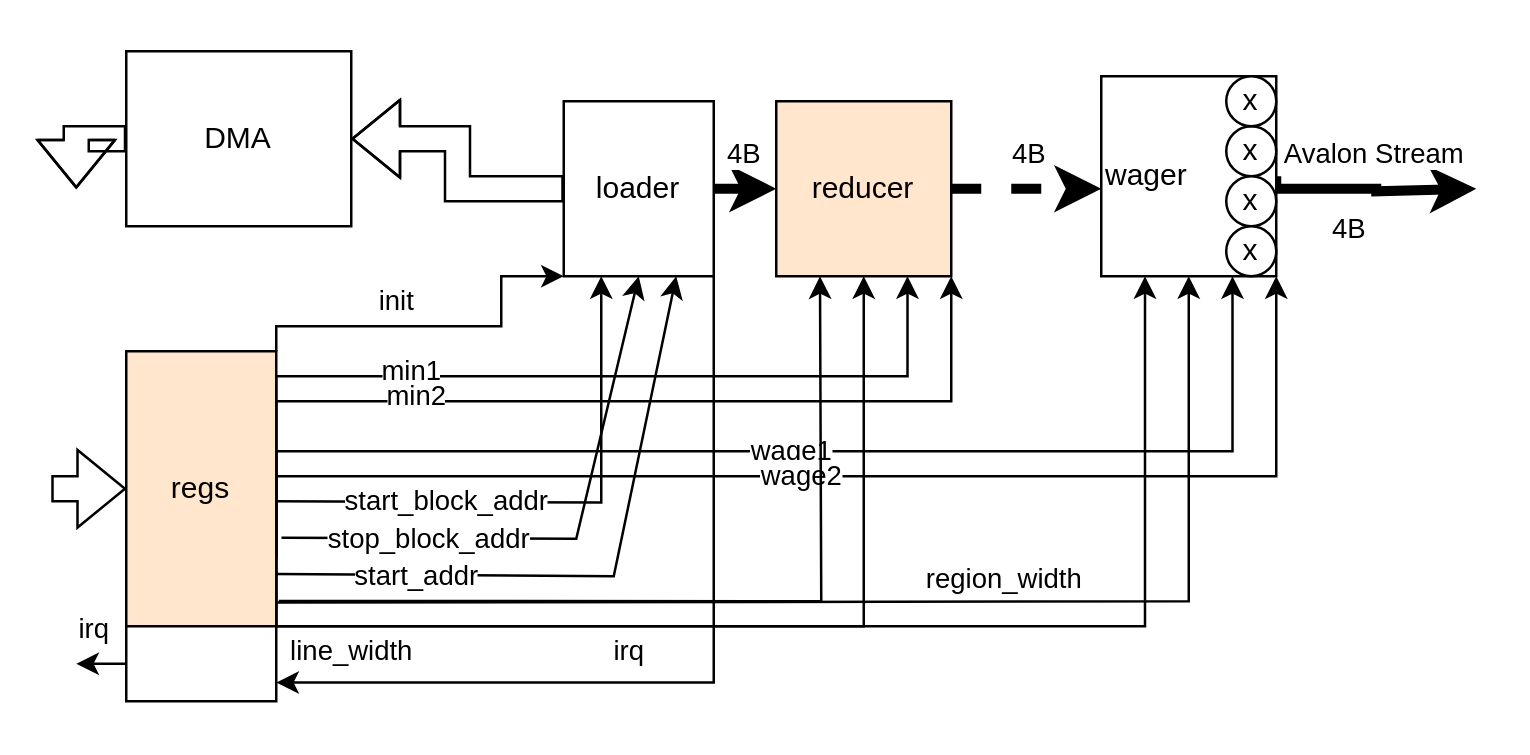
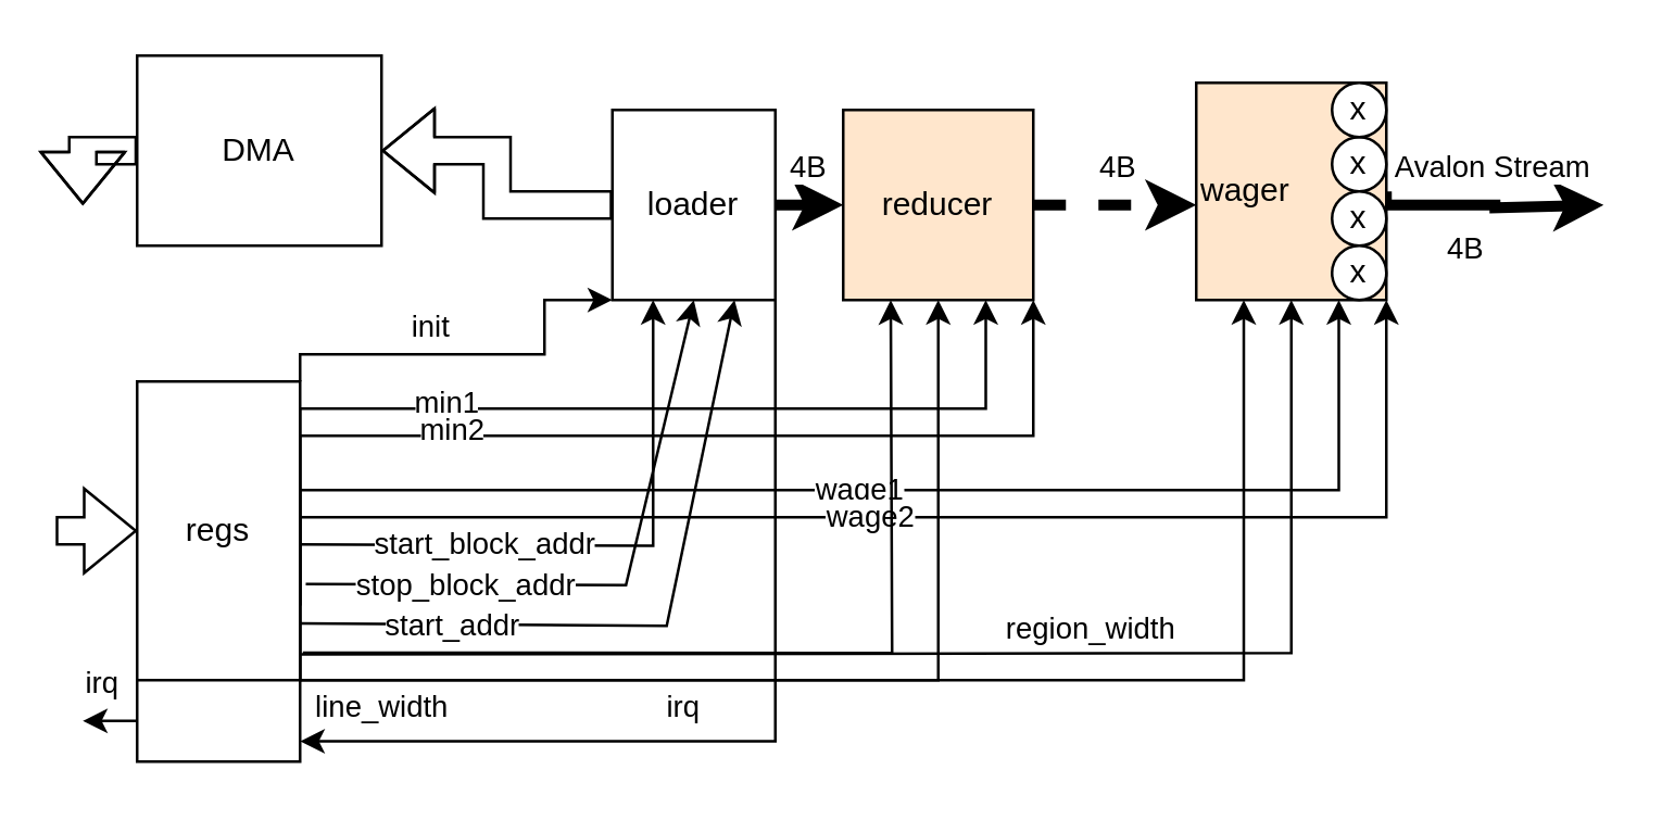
  <mxCell id="0" />
  <mxCell id="1" parent="0" />
  <mxCell id="2" style="edgeStyle=orthogonalEdgeStyle;rounded=0;orthogonalLoop=1;jettySize=auto;html=1;exitX=0;exitY=0.5;exitDx=0;exitDy=0;shape=flexArrow;" edge="1" parent="1" source="3"><mxGeometry relative="1" as="geometry"><mxPoint x="30" y="74.958" as="targetPoint" /></mxGeometry></mxCell>
  <mxCell id="3" value="DMA" style="rounded=0;whiteSpace=wrap;html=1;" vertex="1" parent="1"><mxGeometry x="50" y="20" width="90" height="70" as="geometry" /></mxCell>
  <mxCell id="4" value="init" style="edgeStyle=orthogonalEdgeStyle;rounded=0;orthogonalLoop=1;jettySize=auto;html=1;exitX=1;exitY=0;exitDx=0;exitDy=0;entryX=0;entryY=1;entryDx=0;entryDy=0;" edge="1" parent="1" source="14" target="20"><mxGeometry x="-0.2" y="10" relative="1" as="geometry"><Array as="points"><mxPoint x="110" y="130" /><mxPoint x="200" y="130" /></Array><mxPoint as="offset" /></mxGeometry></mxCell>
  <mxCell id="5" style="edgeStyle=orthogonalEdgeStyle;rounded=0;orthogonalLoop=1;jettySize=auto;html=1;exitX=1;exitY=0.75;exitDx=0;exitDy=0;entryX=0.75;entryY=1;entryDx=0;entryDy=0;" edge="1" parent="1" source="14" target="23"><mxGeometry relative="1" as="geometry"><Array as="points"><mxPoint x="110" y="150" /><mxPoint x="363" y="150" /></Array></mxGeometry></mxCell>
  <mxCell id="6" value="min1" style="edgeLabel;html=1;align=center;verticalAlign=middle;resizable=0;points=[];" vertex="1" connectable="0" parent="5"><mxGeometry x="-0.308" y="3" relative="1" as="geometry"><mxPoint as="offset" /></mxGeometry></mxCell>
  <mxCell id="7" style="edgeStyle=orthogonalEdgeStyle;rounded=0;orthogonalLoop=1;jettySize=auto;html=1;exitX=1;exitY=1;exitDx=0;exitDy=0;entryX=1;entryY=1;entryDx=0;entryDy=0;" edge="1" parent="1" source="14" target="23"><mxGeometry relative="1" as="geometry"><Array as="points"><mxPoint x="110" y="160" /><mxPoint x="380" y="160" /></Array></mxGeometry></mxCell>
  <mxCell id="8" value="min2" style="edgeLabel;html=1;align=center;verticalAlign=middle;resizable=0;points=[];" vertex="1" connectable="0" parent="7"><mxGeometry x="-0.294" y="3" relative="1" as="geometry"><mxPoint as="offset" /></mxGeometry></mxCell>
  <mxCell id="9" value="wage1" style="edgeStyle=orthogonalEdgeStyle;rounded=0;orthogonalLoop=1;jettySize=auto;html=1;exitX=1;exitY=0.75;exitDx=0;exitDy=0;entryX=0.75;entryY=1;entryDx=0;entryDy=0;" edge="1" parent="1" source="14" target="27"><mxGeometry relative="1" as="geometry"><Array as="points"><mxPoint x="110" y="180" /><mxPoint x="493" y="180" /></Array></mxGeometry></mxCell>
  <mxCell id="10" value="wage2" style="edgeStyle=orthogonalEdgeStyle;rounded=0;orthogonalLoop=1;jettySize=auto;html=1;exitX=1;exitY=1;exitDx=0;exitDy=0;entryX=1;entryY=1;entryDx=0;entryDy=0;" edge="1" parent="1" source="14" target="27"><mxGeometry relative="1" as="geometry"><Array as="points"><mxPoint x="510" y="190" /></Array></mxGeometry></mxCell>
  <mxCell id="11" style="edgeStyle=orthogonalEdgeStyle;rounded=0;orthogonalLoop=1;jettySize=auto;html=1;exitX=1;exitY=1;exitDx=0;exitDy=0;" edge="1" parent="1" source="14" target="23"><mxGeometry relative="1" as="geometry"><Array as="points"><mxPoint x="345" y="250" /></Array></mxGeometry></mxCell>
  <mxCell id="12" value="line_width" style="edgeStyle=orthogonalEdgeStyle;rounded=0;orthogonalLoop=1;jettySize=auto;html=1;exitX=1;exitY=1;exitDx=0;exitDy=0;entryX=0.25;entryY=1;entryDx=0;entryDy=0;" edge="1" parent="1" source="14" target="27"><mxGeometry x="-0.877" y="-10" relative="1" as="geometry"><Array as="points"><mxPoint x="457" y="250" /></Array><mxPoint as="offset" /></mxGeometry></mxCell>
  <mxCell id="13" value="start_block_addr" style="edgeStyle=orthogonalEdgeStyle;rounded=0;orthogonalLoop=1;jettySize=auto;html=1;entryX=0.25;entryY=1;entryDx=0;entryDy=0;" edge="1" parent="1" target="20"><mxGeometry x="-0.386" relative="1" as="geometry"><mxPoint x="110" y="200" as="sourcePoint" /><mxPoint as="offset" /></mxGeometry></mxCell>
- <mxCell id="14" value="regs" style="rounded=0;whiteSpace=wrap;html=1;fillColor=#ffe6cc;" vertex="1" parent="1"><mxGeometry x="50" y="140" width="60" height="110" as="geometry" /></mxCell>
+ <mxCell id="14" value="regs" style="rounded=0;whiteSpace=wrap;html=1;" vertex="1" parent="1"><mxGeometry x="50" y="140" width="60" height="110" as="geometry" /></mxCell>
  <mxCell id="15" value="" style="shape=flexArrow;endArrow=classic;html=1;rounded=0;entryX=0;entryY=0.5;entryDx=0;entryDy=0;" edge="1" parent="1" target="14"><mxGeometry width="50" height="50" relative="1" as="geometry"><mxPoint y="195" as="sourcePoint" x="20" /><mxPoint x="490" y="230" as="targetPoint" /></mxGeometry></mxCell>
  <mxCell id="16" style="edgeStyle=orthogonalEdgeStyle;rounded=0;orthogonalLoop=1;jettySize=auto;html=1;exitX=0;exitY=0.5;exitDx=0;exitDy=0;shape=flexArrow;" edge="1" parent="1" source="20" target="3"><mxGeometry relative="1" as="geometry" /></mxCell>
  <mxCell id="17" style="edgeStyle=orthogonalEdgeStyle;rounded=0;orthogonalLoop=1;jettySize=auto;html=1;exitX=1;exitY=0.5;exitDx=0;exitDy=0;strokeWidth=4;" edge="1" parent="1" source="20"><mxGeometry relative="1" as="geometry"><mxPoint x="310" y="75" as="targetPoint" /></mxGeometry></mxCell>
  <mxCell id="18" value="4B" style="edgeLabel;html=1;align=center;verticalAlign=middle;resizable=0;points=[];" vertex="1" connectable="0" parent="17"><mxGeometry x="-0.301" y="3" relative="1" as="geometry"><mxPoint x="2" y="-12" as="offset" /></mxGeometry></mxCell>
  <mxCell id="19" value="irq" style="edgeStyle=orthogonalEdgeStyle;rounded=0;orthogonalLoop=1;jettySize=auto;html=1;exitX=1;exitY=1;exitDx=0;exitDy=0;entryX=1;entryY=0.75;entryDx=0;entryDy=0;" edge="1" parent="1" source="20" target="36"><mxGeometry x="0.168" y="-13" relative="1" as="geometry"><mxPoint x="260.222" y="280" as="targetPoint" /><mxPoint as="offset" /></mxGeometry></mxCell>
  <mxCell id="20" value="loader" style="rounded=0;whiteSpace=wrap;html=1;" vertex="1" parent="1"><mxGeometry x="225" y="40" width="60" height="70" as="geometry" /></mxCell>
  <mxCell id="21" style="edgeStyle=orthogonalEdgeStyle;rounded=0;orthogonalLoop=1;jettySize=auto;html=1;exitX=1;exitY=0.5;exitDx=0;exitDy=0;strokeWidth=4;dashed=1;" edge="1" parent="1" source="23" target="27"><mxGeometry relative="1" as="geometry"><Array as="points"><mxPoint x="420" y="75" /><mxPoint x="420" y="75" /></Array></mxGeometry></mxCell>
  <mxCell id="22" value="4B" style="edgeLabel;html=1;align=center;verticalAlign=middle;resizable=0;points=[];" vertex="1" connectable="0" parent="21"><mxGeometry x="-0.252" y="3" relative="1" as="geometry"><mxPoint x="8" y="-12" as="offset" /></mxGeometry></mxCell>
  <mxCell id="23" value="reducer" style="rounded=0;whiteSpace=wrap;html=1;fillColor=#ffe6cc;" vertex="1" parent="1"><mxGeometry x="310" y="40" width="70" height="70" as="geometry" /></mxCell>
  <mxCell id="24" style="edgeStyle=orthogonalEdgeStyle;rounded=0;orthogonalLoop=1;jettySize=auto;html=1;exitX=1;exitY=0.5;exitDx=0;exitDy=0;strokeWidth=4;" edge="1" parent="1" source="27"><mxGeometry relative="1" as="geometry"><mxPoint x="590" y="75" as="targetPoint" /><Array as="points"><mxPoint x="510" y="75" /><mxPoint x="550" y="75" /><mxPoint x="590" y="76" /></Array></mxGeometry></mxCell>
  <mxCell id="25" value="Avalon Stream" style="edgeLabel;html=1;align=center;verticalAlign=middle;resizable=0;points=[];" vertex="1" connectable="0" parent="24"><mxGeometry x="0.647" y="2" relative="1" as="geometry"><mxPoint x="-26" y="-13" as="offset" /></mxGeometry></mxCell>
  <mxCell id="26" value="4B" style="edgeLabel;html=1;align=center;verticalAlign=middle;resizable=0;points=[];" vertex="1" connectable="0" parent="24"><mxGeometry x="0.576" y="8" relative="1" as="geometry"><mxPoint x="-33" y="23" as="offset" /></mxGeometry></mxCell>
- <mxCell id="27" value="wager&amp;nbsp; &amp;nbsp; &amp;nbsp; &amp;nbsp; &amp;nbsp;&amp;nbsp;" style="rounded=0;whiteSpace=wrap;html=1;" vertex="1" parent="1"><mxGeometry x="440" y="30" width="70" height="80" as="geometry" /></mxCell>
+ <mxCell id="27" value="wager&amp;nbsp; &amp;nbsp; &amp;nbsp; &amp;nbsp; &amp;nbsp;&amp;nbsp;" style="rounded=0;whiteSpace=wrap;html=1;fillColor=#ffe6cc;" vertex="1" parent="1"><mxGeometry x="440" y="30" width="70" height="80" as="geometry" /></mxCell>
  <mxCell id="28" value="" style="endArrow=classic;html=1;rounded=0;exitX=1.017;exitY=0.908;exitDx=0;exitDy=0;exitPerimeter=0;entryX=0.25;entryY=1;entryDx=0;entryDy=0;" edge="1" parent="1" source="14" target="23"><mxGeometry width="50" height="50" relative="1" as="geometry"><mxPoint x="160" y="240" as="sourcePoint" /><mxPoint x="210" y="190" as="targetPoint" /><Array as="points"><mxPoint x="328" y="240" /></Array></mxGeometry></mxCell>
  <mxCell id="29" value="" style="endArrow=classic;html=1;rounded=0;exitX=1.006;exitY=0.914;exitDx=0;exitDy=0;exitPerimeter=0;entryX=0.5;entryY=1;entryDx=0;entryDy=0;" edge="1" parent="1" source="14" target="27"><mxGeometry width="50" height="50" relative="1" as="geometry"><mxPoint x="230" y="220" as="sourcePoint" /><mxPoint x="280" y="170" as="targetPoint" /><Array as="points"><mxPoint x="475" y="240" /></Array></mxGeometry></mxCell>
  <mxCell id="30" value="region_width" style="edgeLabel;html=1;align=center;verticalAlign=middle;resizable=0;points=[];" vertex="1" connectable="0" parent="29"><mxGeometry x="0.054" y="3" relative="1" as="geometry"><mxPoint x="29" y="-7" as="offset" /></mxGeometry></mxCell>
  <mxCell id="31" value="stop_block_addr" style="endArrow=classic;html=1;rounded=0;exitX=1.035;exitY=0.678;exitDx=0;exitDy=0;exitPerimeter=0;entryX=0.5;entryY=1;entryDx=0;entryDy=0;" edge="1" parent="1" source="14" target="20"><mxGeometry x="-0.48" width="50" height="50" relative="1" as="geometry"><mxPoint x="210" y="180" as="sourcePoint" /><mxPoint x="260" y="130" as="targetPoint" /><Array as="points"><mxPoint x="230" y="215" /></Array><mxPoint as="offset" /></mxGeometry></mxCell>
  <mxCell id="32" value="" style="endArrow=classic;html=1;rounded=0;entryX=0.75;entryY=1;entryDx=0;entryDy=0;exitX=0.996;exitY=0.81;exitDx=0;exitDy=0;exitPerimeter=0;" edge="1" parent="1" source="14" target="20"><mxGeometry width="50" height="50" relative="1" as="geometry"><mxPoint x="210" y="180" as="sourcePoint" /><mxPoint x="260" y="130" as="targetPoint" /><Array as="points"><mxPoint x="245" y="230" /></Array></mxGeometry></mxCell>
  <mxCell id="33" value="start_addr" style="edgeLabel;html=1;align=center;verticalAlign=middle;resizable=0;points=[];" vertex="1" connectable="0" parent="32"><mxGeometry x="-0.565" relative="1" as="geometry"><mxPoint as="offset" /></mxGeometry></mxCell>
  <mxCell id="34" style="edgeStyle=orthogonalEdgeStyle;rounded=0;orthogonalLoop=1;jettySize=auto;html=1;exitX=0;exitY=0.5;exitDx=0;exitDy=0;" edge="1" parent="1" source="36"><mxGeometry relative="1" as="geometry"><mxPoint x="30" y="265" as="targetPoint" /></mxGeometry></mxCell>
  <mxCell id="35" value="irq" style="edgeLabel;html=1;align=center;verticalAlign=middle;resizable=0;points=[];" vertex="1" connectable="0" parent="34"><mxGeometry x="0.371" y="-4" relative="1" as="geometry"><mxPoint y="-11" as="offset" /></mxGeometry></mxCell>
  <mxCell id="36" value="" style="rounded=0;whiteSpace=wrap;html=1;" vertex="1" parent="1"><mxGeometry x="50" y="250" width="60" height="30" as="geometry" /></mxCell>
  <mxCell id="37" value="x" style="ellipse;whiteSpace=wrap;html=1;" vertex="1" parent="1"><mxGeometry x="490" y="50" width="20" height="20" as="geometry" /></mxCell>
  <mxCell id="38" value="x" style="ellipse;whiteSpace=wrap;html=1;" vertex="1" parent="1"><mxGeometry x="490" y="70" width="20" height="20" as="geometry" /></mxCell>
  <mxCell id="39" value="x" style="ellipse;whiteSpace=wrap;html=1;" vertex="1" parent="1"><mxGeometry x="490" y="90" width="20" height="20" as="geometry" /></mxCell>
  <mxCell id="40" value="x" style="ellipse;whiteSpace=wrap;html=1;" vertex="1" parent="1"><mxGeometry x="490" y="30" width="20" height="20" as="geometry" /></mxCell>
